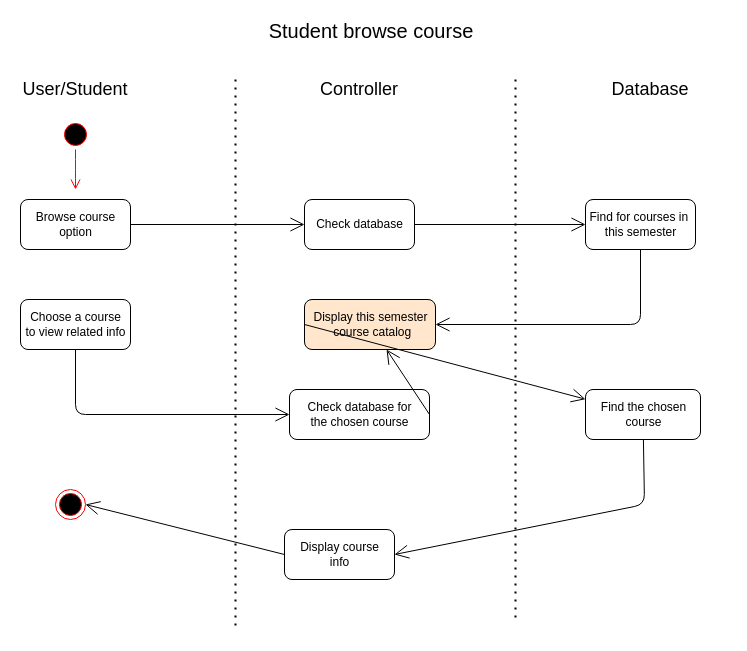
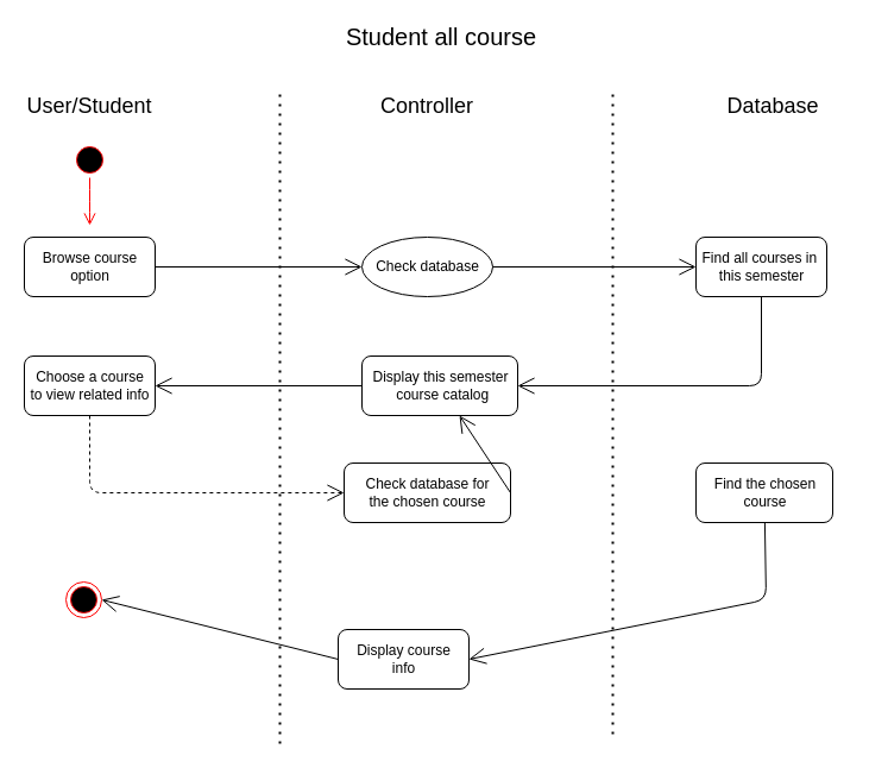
  <mxCell id="0" />
  <mxCell id="1" parent="0" />
- <mxCell id="2" value="&lt;font style=&quot;font-size: 20px&quot;&gt;Student browse course&lt;/font&gt;" style="text;html=1;strokeColor=none;fillColor=none;align=center;verticalAlign=middle;whiteSpace=wrap;rounded=0;" vertex="1" parent="1"><mxGeometry x="226" y="20" width="290" height="20" as="geometry" /></mxCell>
+ <mxCell id="2" value="&lt;font style=&quot;font-size: 20px&quot;&gt;Student all course&lt;/font&gt;" style="text;html=1;strokeColor=none;fillColor=none;align=center;verticalAlign=middle;whiteSpace=wrap;rounded=0;" vertex="1" parent="1"><mxGeometry x="226" y="20" width="290" height="20" as="geometry" /></mxCell>
  <mxCell id="3" value="&lt;font style=&quot;font-size: 18px&quot;&gt;User/Student&lt;/font&gt;" style="text;html=1;strokeColor=none;fillColor=none;align=center;verticalAlign=middle;whiteSpace=wrap;rounded=0;" vertex="1" parent="1"><mxGeometry x="35" y="79" width="80" height="20" as="geometry" /></mxCell>
  <mxCell id="4" value="&lt;font style=&quot;font-size: 18px&quot;&gt;Controller&lt;/font&gt;" style="text;html=1;strokeColor=none;fillColor=none;align=center;verticalAlign=middle;whiteSpace=wrap;rounded=0;" vertex="1" parent="1"><mxGeometry x="319" y="79" width="80" height="20" as="geometry" /></mxCell>
  <mxCell id="5" value="&lt;span style=&quot;font-size: 18px&quot;&gt;Database&lt;/span&gt;" style="text;html=1;strokeColor=none;fillColor=none;align=center;verticalAlign=middle;whiteSpace=wrap;rounded=0;" vertex="1" parent="1"><mxGeometry x="575" y="79" width="150" height="20" as="geometry" /></mxCell>
  <mxCell id="6" value="" style="endArrow=none;dashed=1;html=1;dashPattern=1 3;strokeWidth=2;" edge="1" parent="1"><mxGeometry width="50" height="50" relative="1" as="geometry"><mxPoint x="235" y="79" as="sourcePoint" /><mxPoint x="235" y="629" as="targetPoint" /></mxGeometry></mxCell>
  <mxCell id="7" value="" style="endArrow=none;dashed=1;html=1;dashPattern=1 3;strokeWidth=2;" edge="1" parent="1"><mxGeometry width="50" height="50" relative="1" as="geometry"><mxPoint x="515" y="79" as="sourcePoint" /><mxPoint x="515" y="619" as="targetPoint" /></mxGeometry></mxCell>
  <mxCell id="8" value="" style="ellipse;html=1;shape=startState;fillColor=#000000;strokeColor=#ff0000;" vertex="1" parent="1"><mxGeometry x="60" y="119" width="30" height="30" as="geometry" /></mxCell>
  <mxCell id="9" value="" style="edgeStyle=orthogonalEdgeStyle;html=1;verticalAlign=bottom;endArrow=open;endSize=8;strokeColor=#ff0000;" edge="1" source="8" parent="1"><mxGeometry relative="1" as="geometry"><mxPoint x="75" y="189" as="targetPoint" /></mxGeometry></mxCell>
  <mxCell id="10" value="Browse course &lt;br&gt;option" style="html=1;rounded=1;" vertex="1" parent="1"><mxGeometry x="20" y="199" width="110" height="50" as="geometry" /></mxCell>
- <mxCell id="11" value="Check database" style="html=1;rounded=1;" vertex="1" parent="1"><mxGeometry x="304" y="199" width="110" height="50" as="geometry" /></mxCell>
- <mxCell id="12" value="Find for courses in&amp;nbsp;&lt;br&gt;this semester" style="html=1;rounded=1;" vertex="1" parent="1"><mxGeometry x="585" y="199" width="110" height="50" as="geometry" /></mxCell>
- <mxCell id="13" value="Display this&amp;nbsp;semester&lt;br&gt;&amp;nbsp;course catalog" style="html=1;rounded=1;fillColor=#ffe6cc;" vertex="1" parent="1"><mxGeometry x="304" y="299" width="131" height="50" as="geometry" /></mxCell>
+ <mxCell id="11" value="Check database" style="ellipse;html=1;" vertex="1" parent="1"><mxGeometry x="304" y="199" width="110" height="50" as="geometry" /></mxCell>
+ <mxCell id="12" value="Find all courses in&amp;nbsp;&lt;br&gt;this semester" style="html=1;rounded=1;" vertex="1" parent="1"><mxGeometry x="585" y="199" width="110" height="50" as="geometry" /></mxCell>
+ <mxCell id="13" value="Display this&amp;nbsp;semester&lt;br&gt;&amp;nbsp;course catalog" style="html=1;rounded=1;" vertex="1" parent="1"><mxGeometry x="304" y="299" width="131" height="50" as="geometry" /></mxCell>
  <mxCell id="14" value="" style="endArrow=open;endFill=1;endSize=12;html=1;entryX=0;entryY=0.5;entryDx=0;entryDy=0;exitX=1;exitY=0.5;exitDx=0;exitDy=0;" edge="1" parent="1" source="10" target="11"><mxGeometry width="160" relative="1" as="geometry"><mxPoint x="175" y="199" as="sourcePoint" /><mxPoint x="290" y="223.5" as="targetPoint" /></mxGeometry></mxCell>
  <mxCell id="15" value="" style="endArrow=open;endFill=1;endSize=12;html=1;entryX=0;entryY=0.5;entryDx=0;entryDy=0;exitX=1;exitY=0.5;exitDx=0;exitDy=0;" edge="1" parent="1" source="11" target="12"><mxGeometry width="160" relative="1" as="geometry"><mxPoint x="140" y="234" as="sourcePoint" /><mxPoint x="314" y="234" as="targetPoint" /></mxGeometry></mxCell>
  <mxCell id="16" value="" style="endArrow=open;endFill=1;endSize=12;html=1;entryX=1;entryY=0.5;entryDx=0;entryDy=0;exitX=0.5;exitY=1;exitDx=0;exitDy=0;" edge="1" parent="1" source="12" target="13"><mxGeometry width="160" relative="1" as="geometry"><mxPoint x="424" y="234" as="sourcePoint" /><mxPoint x="595" y="234" as="targetPoint" /><Array as="points"><mxPoint x="640" y="324" /></Array></mxGeometry></mxCell>
  <mxCell id="17" value="Choose a course&lt;br&gt;to view related info" style="html=1;rounded=1;" vertex="1" parent="1"><mxGeometry x="20" y="299" width="110" height="50" as="geometry" /></mxCell>
- <mxCell id="18" value="" style="endArrow=open;endFill=1;endSize=12;html=1;exitX=0;exitY=0.5;exitDx=0;exitDy=0;" edge="1" parent="1" source="13" target="26"><mxGeometry width="160" relative="1" as="geometry"><mxPoint x="140" y="234" as="sourcePoint" /><mxPoint x="314" y="234" as="targetPoint" /></mxGeometry></mxCell>
+ <mxCell id="18" value="" style="endArrow=open;endFill=1;endSize=12;html=1;entryX=1;entryY=0.5;entryDx=0;entryDy=0;exitX=0;exitY=0.5;exitDx=0;exitDy=0;" edge="1" parent="1" source="13" target="17"><mxGeometry width="160" relative="1" as="geometry"><mxPoint x="140" y="234" as="sourcePoint" /><mxPoint x="314" y="234" as="targetPoint" /></mxGeometry></mxCell>
  <mxCell id="19" value="Check database for&lt;br&gt;the chosen course" style="html=1;rounded=1;" vertex="1" parent="1"><mxGeometry x="289" y="389" width="140" height="50" as="geometry" /></mxCell>
- <mxCell id="20" value="" style="endArrow=open;endFill=1;endSize=12;html=1;entryX=0;entryY=0.5;entryDx=0;entryDy=0;exitX=0.5;exitY=1;exitDx=0;exitDy=0;" edge="1" parent="1" source="17" target="19"><mxGeometry width="160" relative="1" as="geometry"><mxPoint x="314" y="334" as="sourcePoint" /><mxPoint x="140" y="334" as="targetPoint" /><Array as="points"><mxPoint x="75" y="414" /></Array></mxGeometry></mxCell>
+ <mxCell id="20" value="" style="endArrow=open;endFill=1;endSize=12;html=1;entryX=0;entryY=0.5;entryDx=0;entryDy=0;exitX=0.5;exitY=1;exitDx=0;exitDy=0;dashed=1;" edge="1" parent="1" source="17" target="19"><mxGeometry width="160" relative="1" as="geometry"><mxPoint x="314" y="334" as="sourcePoint" /><mxPoint x="140" y="334" as="targetPoint" /><Array as="points"><mxPoint x="75" y="414" /></Array></mxGeometry></mxCell>
  <mxCell id="21" value="" style="endArrow=open;endFill=1;endSize=12;html=1;exitX=1;exitY=0.5;exitDx=0;exitDy=0;" edge="1" parent="1" source="19" target="13"><mxGeometry width="160" relative="1" as="geometry"><mxPoint x="389" y="494" as="sourcePoint" /><mxPoint x="595" y="494" as="targetPoint" /></mxGeometry></mxCell>
  <mxCell id="22" value="Display course&lt;br&gt;info" style="html=1;rounded=1;" vertex="1" parent="1"><mxGeometry x="284" y="529" width="110" height="50" as="geometry" /></mxCell>
  <mxCell id="23" value="" style="endArrow=open;endFill=1;endSize=12;html=1;entryX=1;entryY=0.5;entryDx=0;entryDy=0;" edge="1" parent="1" source="26" target="22"><mxGeometry width="160" relative="1" as="geometry"><mxPoint x="650" y="519" as="sourcePoint" /><mxPoint x="605" y="504" as="targetPoint" /><Array as="points"><mxPoint x="644" y="504" /></Array></mxGeometry></mxCell>
  <mxCell id="24" value="" style="ellipse;html=1;shape=endState;fillColor=#000000;strokeColor=#ff0000;rounded=1;" vertex="1" parent="1"><mxGeometry x="55" y="489" width="30" height="30" as="geometry" /></mxCell>
  <mxCell id="25" value="" style="endArrow=open;endFill=1;endSize=12;html=1;entryX=1;entryY=0.5;entryDx=0;entryDy=0;exitX=0;exitY=0.5;exitDx=0;exitDy=0;" edge="1" parent="1" source="22" target="24"><mxGeometry width="160" relative="1" as="geometry"><mxPoint x="409" y="514" as="sourcePoint" /><mxPoint x="615" y="514" as="targetPoint" /></mxGeometry></mxCell>
  <mxCell id="26" value="Find the chosen&lt;br&gt;course" style="html=1;rounded=1;" vertex="1" parent="1"><mxGeometry x="585" y="389" width="115" height="50" as="geometry" /></mxCell>
